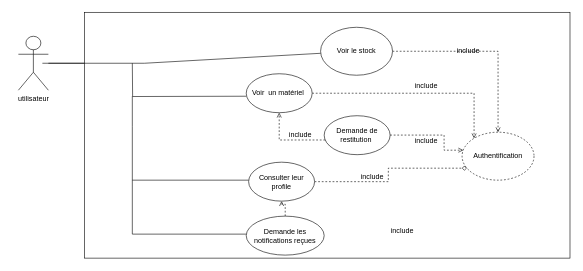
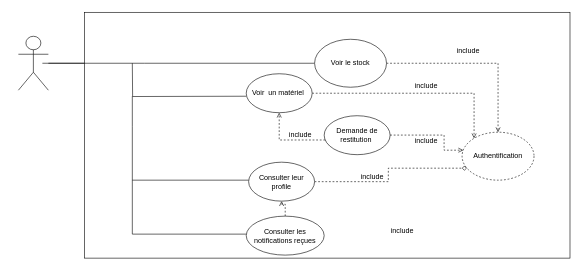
  <mxCell id="0" />
  <mxCell id="1" parent="0" />
  <mxCell id="2" style="edgeStyle=orthogonalEdgeStyle;rounded=0;orthogonalLoop=1;jettySize=auto;html=1;" parent="1" source="3" target="13" edge="1"><mxGeometry relative="1" as="geometry"><Array as="points"><mxPoint x="245" y="105" /><mxPoint x="245" y="155" /></Array></mxGeometry></mxCell>
  <mxCell id="3" value="" style="shape=umlActor;verticalLabelPosition=bottom;verticalAlign=top;html=1;" parent="1" vertex="1"><mxGeometry x="30" y="60" width="50" height="90" as="geometry" /></mxCell>
- <mxCell id="4" value="utilisateur" style="text;html=1;align=center;verticalAlign=middle;resizable=0;points=[];autosize=1;strokeColor=none;fillColor=none;" parent="1" vertex="1"><mxGeometry x="20" y="150" width="70" height="30" as="geometry" /></mxCell>
  <mxCell id="5" value="" style="rounded=0;whiteSpace=wrap;html=1;" parent="1" vertex="1"><mxGeometry x="140" y="20" width="810" height="410" as="geometry" /></mxCell>
  <mxCell id="6" style="rounded=0;orthogonalLoop=1;jettySize=auto;html=1;endArrow=none;endFill=0;" parent="1" source="8" edge="1"><mxGeometry relative="1" as="geometry"><mxPoint x="70" y="105" as="targetPoint" /><mxPoint x="510" y="105" as="sourcePoint" /><Array as="points"><mxPoint x="240" y="105" /></Array></mxGeometry></mxCell>
  <mxCell id="7" style="edgeStyle=orthogonalEdgeStyle;rounded=0;orthogonalLoop=1;jettySize=auto;html=1;dashed=1;endArrow=open;endFill=0;" parent="1" source="8" target="9" edge="1"><mxGeometry relative="1" as="geometry" /></mxCell>
- <mxCell id="8" value="Voir le stock" style="ellipse;whiteSpace=wrap;html=1;" parent="1" vertex="1"><mxGeometry x="534" y="45" width="120" height="80" as="geometry" /></mxCell>
+ <mxCell id="8" value="Voir le stock" style="ellipse;whiteSpace=wrap;html=1;" parent="1" vertex="1"><mxGeometry x="524" y="65" width="120" height="80" as="geometry" /></mxCell>
  <mxCell id="9" value="Authentification" style="ellipse;whiteSpace=wrap;html=1;dashed=1;" parent="1" vertex="1"><mxGeometry x="770" y="220" width="120" height="80" as="geometry" /></mxCell>
  <mxCell id="10" value="include" style="text;html=1;align=center;verticalAlign=middle;resizable=0;points=[];autosize=1;strokeColor=none;fillColor=none;" parent="1" vertex="1"><mxGeometry x="750" y="70" width="60" height="30" as="geometry" /></mxCell>
  <mxCell id="11" style="edgeStyle=orthogonalEdgeStyle;rounded=0;orthogonalLoop=1;jettySize=auto;html=1;endArrow=none;endFill=0;" parent="1" edge="1"><mxGeometry relative="1" as="geometry"><mxPoint x="220" y="105" as="targetPoint" /><mxPoint x="410" y="160" as="sourcePoint" /></mxGeometry></mxCell>
  <mxCell id="12" style="edgeStyle=orthogonalEdgeStyle;rounded=0;orthogonalLoop=1;jettySize=auto;html=1;endArrow=open;endFill=0;dashed=1;" parent="1" source="13" target="9" edge="1"><mxGeometry relative="1" as="geometry"><Array as="points"><mxPoint x="790" y="155" /></Array></mxGeometry></mxCell>
  <mxCell id="13" value="Voir&amp;nbsp; un matériel&amp;nbsp;" style="ellipse;whiteSpace=wrap;html=1;" parent="1" vertex="1"><mxGeometry x="410" y="122.5" width="110" height="65" as="geometry" /></mxCell>
  <mxCell id="14" style="edgeStyle=orthogonalEdgeStyle;rounded=0;orthogonalLoop=1;jettySize=auto;html=1;endArrow=diamond;endFill=0;dashed=1;" parent="1" source="15" target="9" edge="1"><mxGeometry relative="1" as="geometry"><Array as="points"><mxPoint x="647" y="303" /><mxPoint x="647" y="280" /></Array></mxGeometry></mxCell>
  <mxCell id="15" value="Consulter leur profile" style="ellipse;whiteSpace=wrap;html=1;" parent="1" vertex="1"><mxGeometry x="414" y="270" width="110" height="65" as="geometry" /></mxCell>
  <mxCell id="16" style="edgeStyle=orthogonalEdgeStyle;rounded=0;orthogonalLoop=1;jettySize=auto;html=1;endArrow=open;endFill=0;dashed=1;" parent="1" source="17" target="15" edge="1"><mxGeometry relative="1" as="geometry" /></mxCell>
- <mxCell id="17" value="Demande les notifications reçues" style="ellipse;whiteSpace=wrap;html=1;" parent="1" vertex="1"><mxGeometry x="410" y="360" width="130" height="65" as="geometry" /></mxCell>
+ <mxCell id="17" value="Consulter les notifications reçues" style="ellipse;whiteSpace=wrap;html=1;" parent="1" vertex="1"><mxGeometry x="410" y="360" width="130" height="65" as="geometry" /></mxCell>
  <mxCell id="18" style="edgeStyle=orthogonalEdgeStyle;rounded=0;orthogonalLoop=1;jettySize=auto;html=1;endArrow=none;endFill=0;" parent="1" edge="1"><mxGeometry relative="1" as="geometry"><mxPoint x="220" y="160" as="targetPoint" /><mxPoint x="410" y="390" as="sourcePoint" /><Array as="points"><mxPoint x="220" y="390" /><mxPoint x="220" y="210" /></Array></mxGeometry></mxCell>
  <mxCell id="19" style="rounded=0;orthogonalLoop=1;jettySize=auto;html=1;endArrow=none;endFill=0;" parent="1" edge="1"><mxGeometry relative="1" as="geometry"><mxPoint x="220" y="300" as="targetPoint" /><mxPoint x="414" y="300" as="sourcePoint" /></mxGeometry></mxCell>
  <mxCell id="20" value="include" style="text;html=1;align=center;verticalAlign=middle;resizable=0;points=[];autosize=1;strokeColor=none;fillColor=none;" parent="1" vertex="1"><mxGeometry x="680" y="128" width="60" height="30" as="geometry" /></mxCell>
  <mxCell id="21" value="include" style="text;html=1;align=center;verticalAlign=middle;resizable=0;points=[];autosize=1;strokeColor=none;fillColor=none;" parent="1" vertex="1"><mxGeometry x="590" y="280" width="60" height="30" as="geometry" /></mxCell>
  <mxCell id="22" value="include" style="text;html=1;align=center;verticalAlign=middle;resizable=0;points=[];autosize=1;strokeColor=none;fillColor=none;" parent="1" vertex="1"><mxGeometry x="640" y="370" width="60" height="30" as="geometry" /></mxCell>
  <mxCell id="23" value="Demande&amp;nbsp;de restitution&amp;nbsp;" style="ellipse;whiteSpace=wrap;html=1;" vertex="1" parent="1"><mxGeometry x="540" y="192.5" width="110" height="65" as="geometry" /></mxCell>
  <mxCell id="24" style="edgeStyle=orthogonalEdgeStyle;rounded=0;orthogonalLoop=1;jettySize=auto;html=1;endArrow=open;endFill=0;dashed=1;" edge="1" parent="1" target="9"><mxGeometry relative="1" as="geometry"><Array as="points"><mxPoint x="740" y="225" /><mxPoint x="740" y="250" /></Array><mxPoint x="650" y="224.81" as="sourcePoint" /><mxPoint x="790" y="300" as="targetPoint" /></mxGeometry></mxCell>
  <mxCell id="25" value="include" style="text;html=1;align=center;verticalAlign=middle;resizable=0;points=[];autosize=1;strokeColor=none;fillColor=none;" vertex="1" parent="1"><mxGeometry x="680" y="220" width="60" height="30" as="geometry" /></mxCell>
  <mxCell id="26" style="edgeStyle=orthogonalEdgeStyle;rounded=0;orthogonalLoop=1;jettySize=auto;html=1;endArrow=open;endFill=0;dashed=1;" edge="1" parent="1" source="23" target="13"><mxGeometry relative="1" as="geometry"><Array as="points"><mxPoint x="465" y="233" /></Array><mxPoint x="410" y="232.31" as="sourcePoint" /><mxPoint x="531.905" y="257.5" as="targetPoint" /></mxGeometry></mxCell>
  <mxCell id="27" value="include" style="text;html=1;align=center;verticalAlign=middle;resizable=0;points=[];autosize=1;strokeColor=none;fillColor=none;" vertex="1" parent="1"><mxGeometry x="470" y="210" width="60" height="30" as="geometry" /></mxCell>
